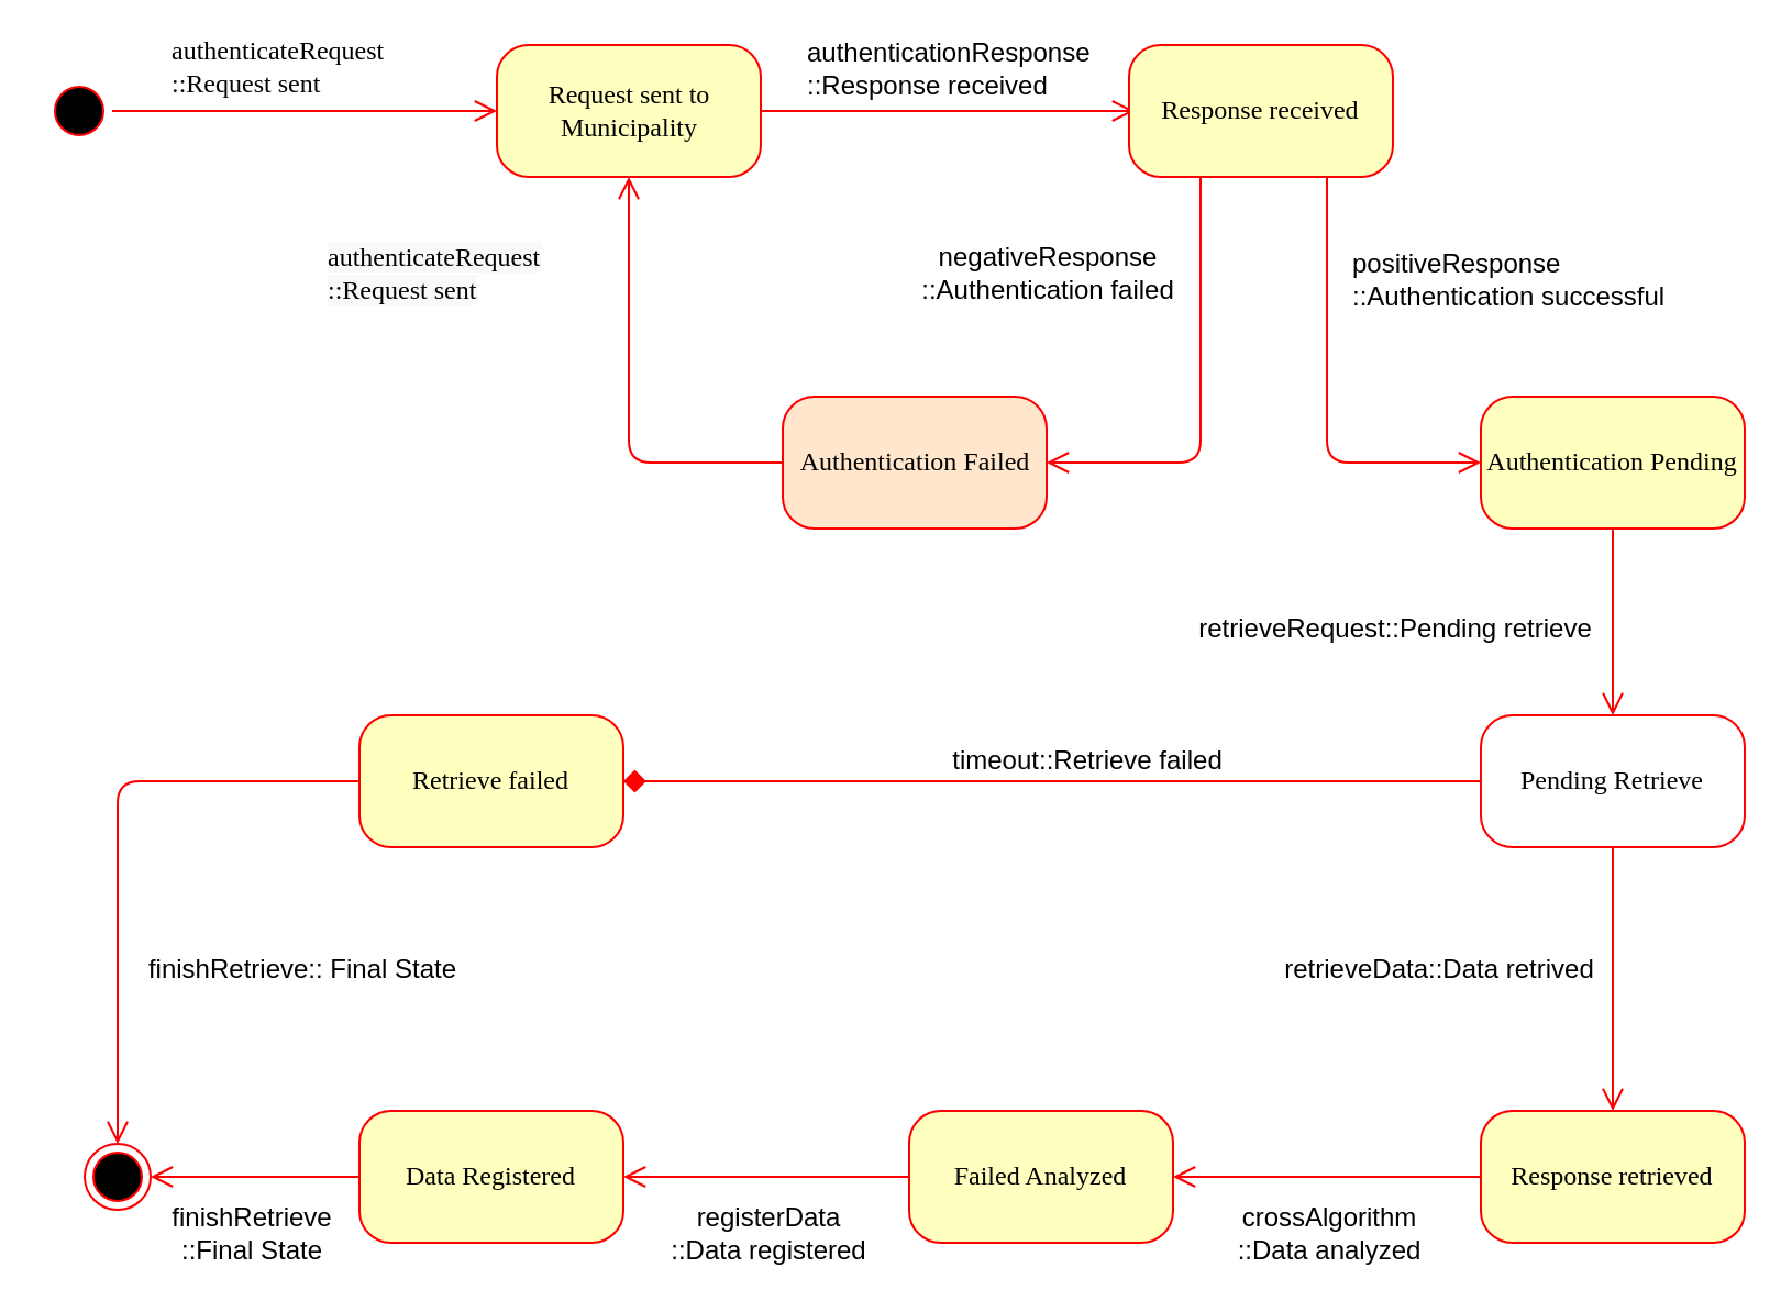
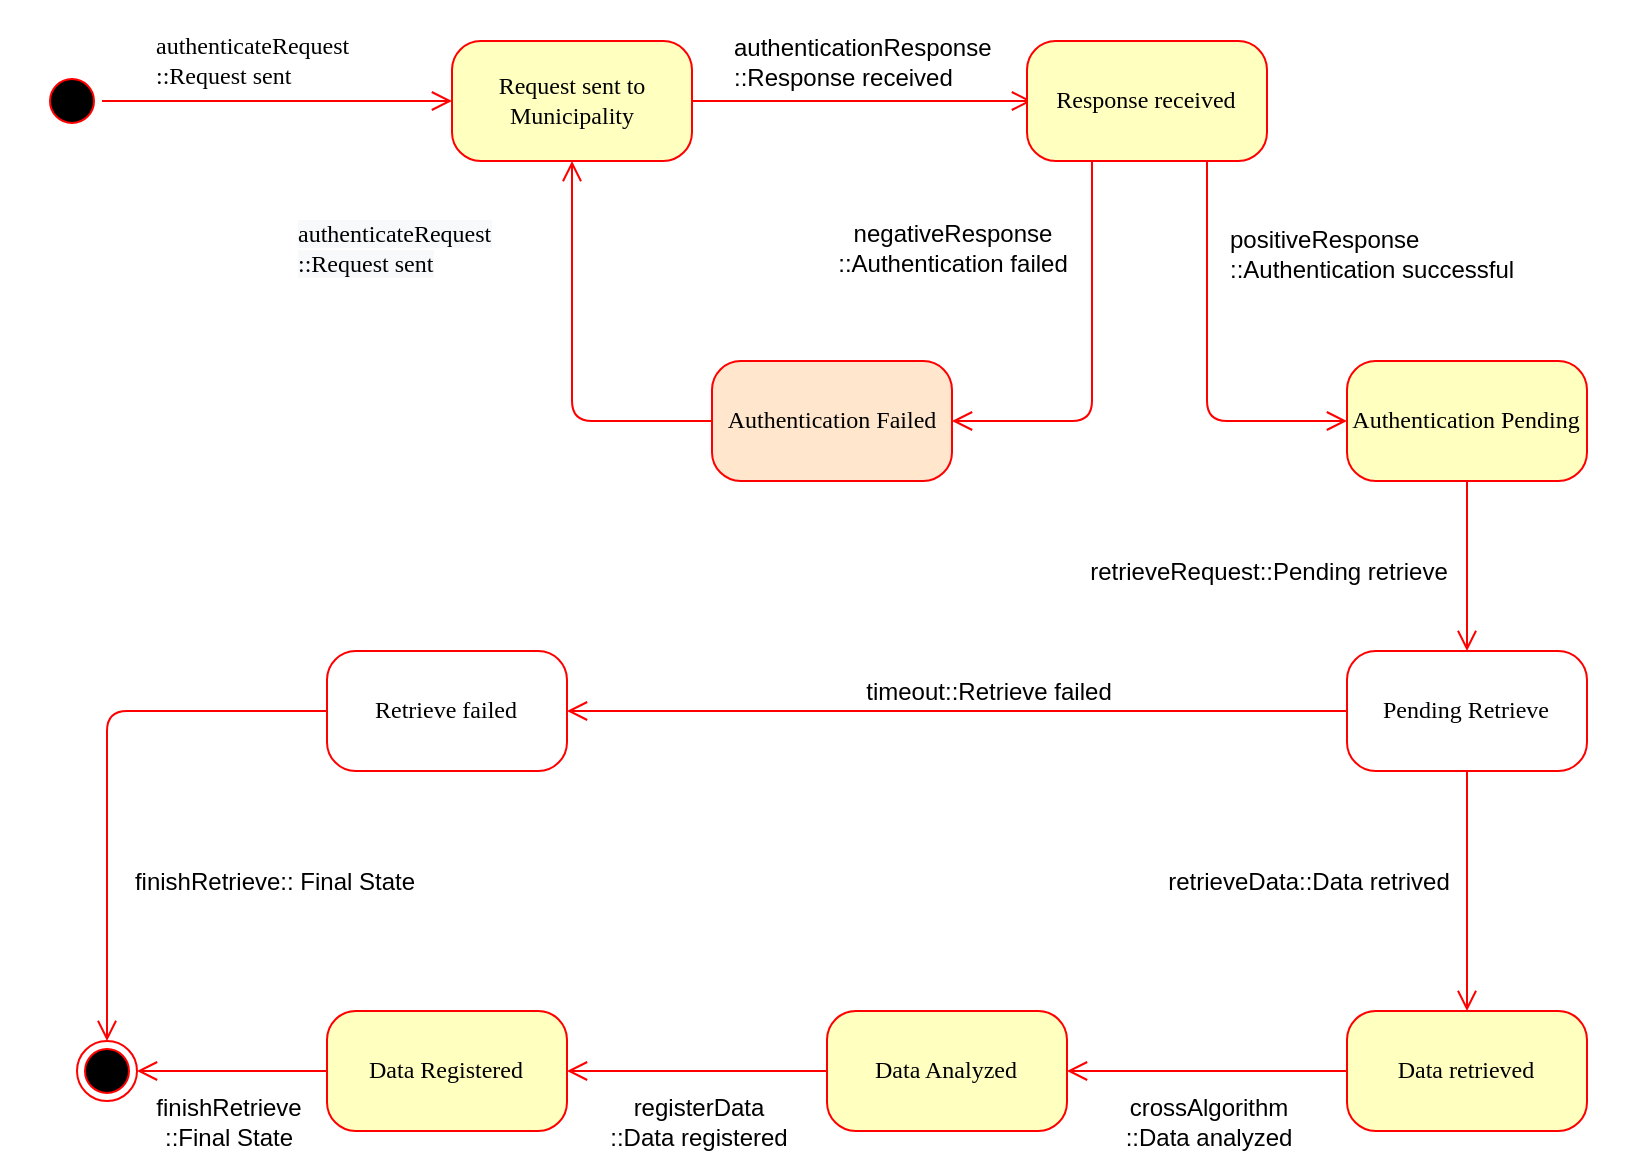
  <mxCell id="0" />
  <mxCell id="1" parent="0" />
  <mxCell id="2" value="" style="ellipse;html=1;shape=startState;fillColor=#000000;strokeColor=#ff0000;rounded=1;shadow=0;comic=0;labelBackgroundColor=none;fontFamily=Verdana;fontSize=12;fontColor=#000000;align=center;direction=south;" parent="1" vertex="1"><mxGeometry x="20.5" y="35" width="30" height="30" as="geometry" /></mxCell>
  <mxCell id="3" value="Request sent to Municipality" style="rounded=1;whiteSpace=wrap;html=1;arcSize=24;fillColor=#ffffc0;strokeColor=#ff0000;shadow=0;comic=0;labelBackgroundColor=none;fontFamily=Verdana;fontSize=12;fontColor=#000000;align=center;" parent="1" vertex="1"><mxGeometry x="225.5" y="20" width="120" height="60" as="geometry" /></mxCell>
  <mxCell id="4" style="edgeStyle=orthogonalEdgeStyle;html=1;exitX=1;exitY=0.5;labelBackgroundColor=none;endArrow=open;endSize=8;strokeColor=#ff0000;fontFamily=Verdana;fontSize=12;align=left;exitDx=0;exitDy=0;" parent="1" source="3" edge="1"><mxGeometry relative="1" as="geometry"><Array as="points" /><mxPoint x="515.5" y="50" as="targetPoint" /></mxGeometry></mxCell>
  <mxCell id="5" value="authenticationResponse&lt;br&gt;::Response received" style="text;html=1;resizable=0;points=[];align=left;verticalAlign=middle;labelBackgroundColor=#ffffff;" parent="4" vertex="1" connectable="0"><mxGeometry x="0.529" y="75" relative="1" as="geometry"><mxPoint x="-110" y="55" as="offset" /></mxGeometry></mxCell>
  <mxCell id="6" value="Response received" style="rounded=1;whiteSpace=wrap;html=1;arcSize=24;fillColor=#ffffc0;strokeColor=#ff0000;shadow=0;comic=0;labelBackgroundColor=none;fontFamily=Verdana;fontSize=12;fontColor=#000000;align=center;" parent="1" vertex="1"><mxGeometry x="513" y="20" width="120" height="60" as="geometry" /></mxCell>
  <mxCell id="7" value="authenticateRequest&lt;br&gt;::Request sent" style="edgeStyle=orthogonalEdgeStyle;html=1;labelBackgroundColor=none;endArrow=open;endSize=8;strokeColor=#ff0000;fontFamily=Verdana;fontSize=12;align=left;" parent="1" source="2" target="3" edge="1"><mxGeometry x="-0.714" y="20" relative="1" as="geometry"><Array as="points"><mxPoint x="50.5" y="50" /><mxPoint x="50.5" y="50" /></Array><mxPoint as="offset" /></mxGeometry></mxCell>
  <mxCell id="8" value="" style="ellipse;html=1;shape=endState;fillColor=#000000;strokeColor=#ff0000;rounded=1;shadow=0;comic=0;labelBackgroundColor=none;fontFamily=Verdana;fontSize=12;fontColor=#000000;align=center;" parent="1" vertex="1"><mxGeometry x="38" y="520" width="30" height="30" as="geometry" /></mxCell>
  <mxCell id="9" value="Authentication Failed" style="rounded=1;whiteSpace=wrap;html=1;arcSize=24;fillColor=#ffe6cc;strokeColor=#ff0000;shadow=0;comic=0;labelBackgroundColor=none;fontFamily=Verdana;fontSize=12;fontColor=#000000;align=center;" parent="1" vertex="1"><mxGeometry x="355.5" y="180" width="120" height="60" as="geometry" /></mxCell>
  <mxCell id="10" style="edgeStyle=orthogonalEdgeStyle;html=1;labelBackgroundColor=none;endArrow=open;endSize=8;strokeColor=#ff0000;fontFamily=Verdana;fontSize=12;align=left;entryX=1;entryY=0.5;entryDx=0;entryDy=0;exitX=0.25;exitY=1;exitDx=0;exitDy=0;" parent="1" target="9" edge="1"><mxGeometry relative="1" as="geometry"><Array as="points"><mxPoint x="545.5" y="210" /></Array><mxPoint x="545.5" y="80" as="sourcePoint" /><mxPoint x="95.5" y="220" as="targetPoint" /></mxGeometry></mxCell>
  <mxCell id="11" value="negativeResponse&lt;br&gt;::Authentication failed" style="text;html=1;resizable=0;points=[];align=center;verticalAlign=middle;labelBackgroundColor=#ffffff;" parent="10" vertex="1" connectable="0"><mxGeometry x="-0.356" y="13" relative="1" as="geometry"><mxPoint x="-83" y="-21" as="offset" /></mxGeometry></mxCell>
  <mxCell id="12" style="edgeStyle=orthogonalEdgeStyle;html=1;labelBackgroundColor=none;endArrow=open;endSize=8;strokeColor=#ff0000;fontFamily=Verdana;fontSize=12;align=left;exitX=0;exitY=0.5;exitDx=0;exitDy=0;" parent="1" source="9" edge="1"><mxGeometry relative="1" as="geometry"><Array as="points"><mxPoint x="285.5" y="210" /></Array><mxPoint x="255.5" y="340" as="sourcePoint" /><mxPoint x="285.5" y="80" as="targetPoint" /></mxGeometry></mxCell>
  <mxCell id="13" value="&lt;span style=&quot;font-family: &amp;#34;verdana&amp;#34; ; background-color: rgb(248 , 249 , 250)&quot;&gt;authenticateRequest&lt;br&gt;::Request sent&lt;/span&gt;" style="text;html=1;resizable=0;points=[];align=left;verticalAlign=middle;labelBackgroundColor=#ffffff;" parent="12" vertex="1" connectable="0"><mxGeometry x="-0.356" y="13" relative="1" as="geometry"><mxPoint x="-145" y="-100" as="offset" /></mxGeometry></mxCell>
  <mxCell id="14" value="Authentication Pending" style="rounded=1;whiteSpace=wrap;html=1;arcSize=24;fillColor=#ffffc0;strokeColor=#ff0000;shadow=0;comic=0;labelBackgroundColor=none;fontFamily=Verdana;fontSize=12;fontColor=#000000;align=center;" parent="1" vertex="1"><mxGeometry x="673" y="180" width="120" height="60" as="geometry" /></mxCell>
  <mxCell id="15" style="edgeStyle=orthogonalEdgeStyle;html=1;labelBackgroundColor=none;endArrow=open;endSize=8;strokeColor=#ff0000;fontFamily=Verdana;fontSize=12;align=left;exitX=0.75;exitY=1;exitDx=0;exitDy=0;entryX=0;entryY=0.5;entryDx=0;entryDy=0;" parent="1" source="6" target="14" edge="1"><mxGeometry relative="1" as="geometry"><Array as="points"><mxPoint x="603" y="210" /></Array><mxPoint x="713" y="90" as="sourcePoint" /><mxPoint x="673" y="110" as="targetPoint" /></mxGeometry></mxCell>
  <mxCell id="16" value="positiveResponse&lt;br&gt;::Authentication successful" style="text;html=1;resizable=0;points=[];align=left;verticalAlign=middle;labelBackgroundColor=#ffffff;" parent="15" vertex="1" connectable="0"><mxGeometry x="-0.356" y="13" relative="1" as="geometry"><mxPoint x="-3" y="-18" as="offset" /></mxGeometry></mxCell>
- <mxCell id="17" value="Response retrieved" style="rounded=1;whiteSpace=wrap;html=1;arcSize=24;fillColor=#ffffc0;strokeColor=#ff0000;shadow=0;comic=0;labelBackgroundColor=none;fontFamily=Verdana;fontSize=12;fontColor=#000000;align=center;" parent="1" vertex="1"><mxGeometry x="673" y="505" width="120" height="60" as="geometry" /></mxCell>
+ <mxCell id="17" value="Data retrieved" style="rounded=1;whiteSpace=wrap;html=1;arcSize=24;fillColor=#ffffc0;strokeColor=#ff0000;shadow=0;comic=0;labelBackgroundColor=none;fontFamily=Verdana;fontSize=12;fontColor=#000000;align=center;" parent="1" vertex="1"><mxGeometry x="673" y="505" width="120" height="60" as="geometry" /></mxCell>
  <mxCell id="18" style="edgeStyle=orthogonalEdgeStyle;html=1;labelBackgroundColor=none;endArrow=open;endSize=8;strokeColor=#ff0000;fontFamily=Verdana;fontSize=12;align=left;exitX=0.5;exitY=1;exitDx=0;exitDy=0;entryX=0.5;entryY=0;entryDx=0;entryDy=0;" parent="1" source="28" target="17" edge="1"><mxGeometry relative="1" as="geometry"><Array as="points"><mxPoint x="733" y="480" /><mxPoint x="733" y="480" /></Array><mxPoint x="953" y="450" as="sourcePoint" /><mxPoint x="1103" y="480" as="targetPoint" /></mxGeometry></mxCell>
  <mxCell id="19" value="retrieveData::Data retrived" style="text;html=1;resizable=0;points=[];align=center;verticalAlign=middle;labelBackgroundColor=#ffffff;" parent="18" vertex="1" connectable="0"><mxGeometry x="-0.356" y="13" relative="1" as="geometry"><mxPoint x="-93" y="16" as="offset" /></mxGeometry></mxCell>
- <mxCell id="20" value="Failed Analyzed" style="rounded=1;whiteSpace=wrap;html=1;arcSize=24;fillColor=#ffffc0;strokeColor=#ff0000;shadow=0;comic=0;labelBackgroundColor=none;fontFamily=Verdana;fontSize=12;fontColor=#000000;align=center;" parent="1" vertex="1"><mxGeometry x="413" y="505" width="120" height="60" as="geometry" /></mxCell>
+ <mxCell id="20" value="Data Analyzed" style="rounded=1;whiteSpace=wrap;html=1;arcSize=24;fillColor=#ffffc0;strokeColor=#ff0000;shadow=0;comic=0;labelBackgroundColor=none;fontFamily=Verdana;fontSize=12;fontColor=#000000;align=center;" parent="1" vertex="1"><mxGeometry x="413" y="505" width="120" height="60" as="geometry" /></mxCell>
  <mxCell id="21" style="edgeStyle=orthogonalEdgeStyle;html=1;labelBackgroundColor=none;endArrow=open;endSize=8;strokeColor=#ff0000;fontFamily=Verdana;fontSize=12;align=left;entryX=1;entryY=0.5;entryDx=0;entryDy=0;exitX=0;exitY=0.5;exitDx=0;exitDy=0;" parent="1" source="17" target="20" edge="1"><mxGeometry relative="1" as="geometry"><Array as="points" /><mxPoint x="803" y="650" as="sourcePoint" /><mxPoint x="803" y="790" as="targetPoint" /></mxGeometry></mxCell>
  <mxCell id="22" value="crossAlgorithm&lt;br&gt;::Data analyzed" style="text;html=1;resizable=0;points=[];align=center;verticalAlign=middle;labelBackgroundColor=#ffffff;" parent="21" vertex="1" connectable="0"><mxGeometry x="-0.356" y="13" relative="1" as="geometry"><mxPoint x="-25" y="12" as="offset" /></mxGeometry></mxCell>
  <mxCell id="23" value="Data Registered" style="rounded=1;whiteSpace=wrap;html=1;arcSize=24;fillColor=#ffffc0;strokeColor=#ff0000;shadow=0;comic=0;labelBackgroundColor=none;fontFamily=Verdana;fontSize=12;fontColor=#000000;align=center;" parent="1" vertex="1"><mxGeometry x="163" y="505" width="120" height="60" as="geometry" /></mxCell>
  <mxCell id="24" style="edgeStyle=orthogonalEdgeStyle;html=1;labelBackgroundColor=none;endArrow=open;endSize=8;strokeColor=#ff0000;fontFamily=Verdana;fontSize=12;align=left;entryX=1;entryY=0.5;entryDx=0;entryDy=0;exitX=0;exitY=0.5;exitDx=0;exitDy=0;" parent="1" source="20" target="23" edge="1"><mxGeometry relative="1" as="geometry"><Array as="points" /><mxPoint x="513" y="660" as="sourcePoint" /><mxPoint x="463" y="790" as="targetPoint" /></mxGeometry></mxCell>
  <mxCell id="25" value="registerData&lt;br&gt;::Data registered" style="text;html=1;resizable=0;points=[];align=center;verticalAlign=middle;labelBackgroundColor=#ffffff;" parent="24" vertex="1" connectable="0"><mxGeometry x="-0.356" y="13" relative="1" as="geometry"><mxPoint x="-23" y="12" as="offset" /></mxGeometry></mxCell>
  <mxCell id="26" style="edgeStyle=orthogonalEdgeStyle;html=1;labelBackgroundColor=none;endArrow=open;endSize=8;strokeColor=#ff0000;fontFamily=Verdana;fontSize=12;align=left;entryX=1;entryY=0.5;entryDx=0;entryDy=0;exitX=0;exitY=0.5;exitDx=0;exitDy=0;" parent="1" source="23" target="8" edge="1"><mxGeometry relative="1" as="geometry"><Array as="points" /><mxPoint x="333" y="780" as="sourcePoint" /><mxPoint x="113" y="780" as="targetPoint" /></mxGeometry></mxCell>
  <mxCell id="27" value="finishRetrieve&lt;br&gt;::Final State" style="text;html=1;resizable=0;points=[];align=center;verticalAlign=middle;labelBackgroundColor=#ffffff;" parent="26" vertex="1" connectable="0"><mxGeometry x="-0.356" y="13" relative="1" as="geometry"><mxPoint x="-19" y="12" as="offset" /></mxGeometry></mxCell>
  <mxCell id="28" value="Pending Retrieve" style="rounded=1;whiteSpace=wrap;html=1;arcSize=24;fillColor=#ffffff;strokeColor=#ff0000;shadow=0;comic=0;labelBackgroundColor=none;fontFamily=Verdana;fontSize=12;fontColor=#000000;align=center;" parent="1" vertex="1"><mxGeometry x="673" y="325" width="120" height="60" as="geometry" /></mxCell>
  <mxCell id="29" style="edgeStyle=orthogonalEdgeStyle;html=1;labelBackgroundColor=none;endArrow=open;endSize=8;strokeColor=#ff0000;fontFamily=Verdana;fontSize=12;align=left;entryX=0.5;entryY=0;entryDx=0;entryDy=0;exitX=0.5;exitY=1;exitDx=0;exitDy=0;" parent="1" source="14" target="28" edge="1"><mxGeometry relative="1" as="geometry"><Array as="points"><mxPoint x="733" y="240" /><mxPoint x="733" y="400" /></Array><mxPoint x="963" y="460" as="sourcePoint" /><mxPoint x="963" y="600" as="targetPoint" /></mxGeometry></mxCell>
  <mxCell id="30" value="retrieveRequest::Pending retrieve" style="text;html=1;resizable=0;points=[];align=center;verticalAlign=middle;labelBackgroundColor=#ffffff;" parent="29" vertex="1" connectable="0"><mxGeometry x="-0.356" y="13" relative="1" as="geometry"><mxPoint x="-113" y="18" as="offset" /></mxGeometry></mxCell>
- <mxCell id="31" style="edgeStyle=orthogonalEdgeStyle;html=1;labelBackgroundColor=none;endArrow=diamond;endSize=8;strokeColor=#ff0000;fontFamily=Verdana;fontSize=12;align=left;entryX=1;entryY=0.5;entryDx=0;entryDy=0;exitX=0;exitY=0.5;exitDx=0;exitDy=0;" parent="1" source="28" target="33" edge="1"><mxGeometry relative="1" as="geometry"><Array as="points"><mxPoint x="643" y="355" /><mxPoint x="643" y="355" /></Array><mxPoint x="813" y="350" as="sourcePoint" /><mxPoint x="733" y="510" as="targetPoint" /></mxGeometry></mxCell>
+ <mxCell id="31" style="edgeStyle=orthogonalEdgeStyle;html=1;labelBackgroundColor=none;endArrow=open;endSize=8;strokeColor=#ff0000;fontFamily=Verdana;fontSize=12;align=left;entryX=1;entryY=0.5;entryDx=0;entryDy=0;exitX=0;exitY=0.5;exitDx=0;exitDy=0;" parent="1" source="28" target="33" edge="1"><mxGeometry relative="1" as="geometry"><Array as="points"><mxPoint x="643" y="355" /><mxPoint x="643" y="355" /></Array><mxPoint x="813" y="350" as="sourcePoint" /><mxPoint x="733" y="510" as="targetPoint" /></mxGeometry></mxCell>
  <mxCell id="32" value="timeout::Retrieve failed" style="text;html=1;resizable=0;points=[];align=center;verticalAlign=middle;labelBackgroundColor=#ffffff;" parent="31" vertex="1" connectable="0"><mxGeometry x="-0.356" y="13" relative="1" as="geometry"><mxPoint x="-54" y="-23" as="offset" /></mxGeometry></mxCell>
- <mxCell id="33" value="Retrieve failed" style="rounded=1;whiteSpace=wrap;html=1;arcSize=24;fillColor=#ffffc0;strokeColor=#ff0000;shadow=0;comic=0;labelBackgroundColor=none;fontFamily=Verdana;fontSize=12;fontColor=#000000;align=center;" parent="1" vertex="1"><mxGeometry x="163" y="325" width="120" height="60" as="geometry" /></mxCell>
+ <mxCell id="33" value="Retrieve failed" style="rounded=1;whiteSpace=wrap;html=1;arcSize=24;fillColor=#ffffff;strokeColor=#ff0000;shadow=0;comic=0;labelBackgroundColor=none;fontFamily=Verdana;fontSize=12;fontColor=#000000;align=center;" parent="1" vertex="1"><mxGeometry x="163" y="325" width="120" height="60" as="geometry" /></mxCell>
  <mxCell id="34" style="edgeStyle=orthogonalEdgeStyle;html=1;labelBackgroundColor=none;endArrow=open;endSize=8;strokeColor=#ff0000;fontFamily=Verdana;fontSize=12;align=left;entryX=0.5;entryY=0;entryDx=0;entryDy=0;exitX=0;exitY=0.5;exitDx=0;exitDy=0;" parent="1" source="33" target="8" edge="1"><mxGeometry relative="1" as="geometry"><Array as="points"><mxPoint x="53" y="355" /></Array><mxPoint x="383" y="420" as="sourcePoint" /><mxPoint x="23" y="420" as="targetPoint" /></mxGeometry></mxCell>
  <mxCell id="35" value="finishRetrieve:: Final State" style="text;html=1;resizable=0;points=[];align=center;verticalAlign=middle;labelBackgroundColor=#ffffff;" parent="34" vertex="1" connectable="0"><mxGeometry x="-0.356" y="13" relative="1" as="geometry"><mxPoint x="62" y="72" as="offset" /></mxGeometry></mxCell>
